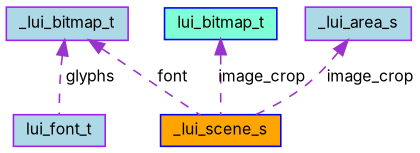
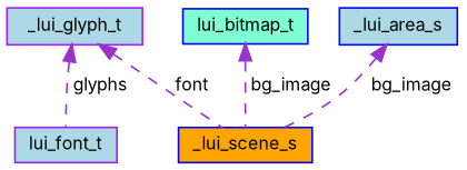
  digraph {
    fontname=Inter
    node [color=blue fillcolor=lightblue fontname=Inter fontsize=10 shape=record style=filled]
    edge [color=darkorchid3 dir=back fontname=Inter fontsize=10 labelfontname=Helvetica labelfontsize=10 style=dashed]
    n1 [fillcolor=orange fontcolor=black height=0.2 label=_lui_scene_s width=0.4]
    n2 [color=purple height=0.2 label=lui_font_t width=0.4]
-   n3 [color=purple height=0.2 label=_lui_bitmap_t width=0.4]
+   n3 [color=purple height=0.2 label=_lui_glyph_t width=0.4]
    n4 [fillcolor=aquamarine height=0.2 label=lui_bitmap_t width=0.4]
-   n5 [color=purple height=0.2 label=_lui_area_s width=0.4]
+   n5 [height=0.2 label=_lui_area_s width=0.4]
    n3 -> n1 [label=" font"]
    n3 -> n2 [label=" glyphs"]
-   n4 -> n1 [label=" image_crop"]
-   n5 -> n1 [label=" image_crop"]
+   n4 -> n1 [label=" bg_image"]
+   n5 -> n1 [label=" bg_image"]
  }
